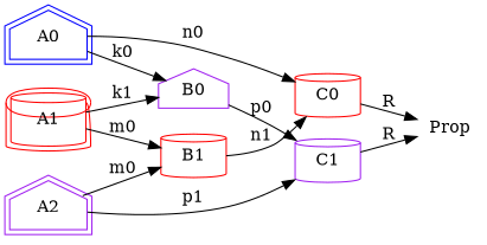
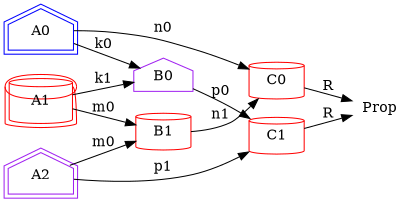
  digraph {
    rankdir=LR
    node [color=red peripheries=1 shape=cylinder]
    n1 [color=blue label=A0 peripheries=2 shape=house]
    n2 [label=C0]
    n3 [color=purple label=B0 shape=house]
    Prop [peripheries=0]
-   n5 [color=purple label=C1]
+   n5 [label=C1]
    n6 [label=A1 peripheries=2]
    n7 [label=B1]
    n8 [color=purple label=A2 peripheries=2 shape=house]
    n1 -> n2 [label=n0]
    n1 -> n3 [label=k0]
    n2 -> Prop [label=R]
    n3 -> n5 [label=p0]
    n5 -> Prop [label=R]
    n6 -> n3 [label=k1]
    n6 -> n7 [label=m0]
    n7 -> n2 [label=n1]
    n8 -> n5 [label=p1]
    n8 -> n7 [label=m0]
  }
